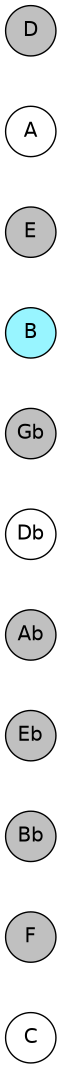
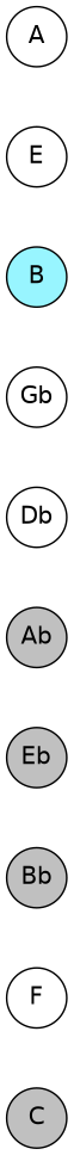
  graph {
    mindist=.1
    node [fillcolor=white fontname=Helvetica margin=0 shape=circle style=filled]
    edge [style=invis]
-   E [fillcolor=gray]
+   E
    B [fillcolor=cadetblue1]
-   Gb [fillcolor=gray]
+   Gb
    Db
    Ab [fillcolor=gray]
    Eb [fillcolor=gray]
    Bb [fillcolor=gray]
-   F [fillcolor=gray]
-   C
-   D [fillcolor=gray]
+   F
+   C [fillcolor=gray]
    A
    subgraph sub_1 {
      E
      B
      Gb
      Db
      Ab
      Eb
      Bb
      F
      C
-     D
      A
    }
    E -- B
    B -- Gb
    Gb -- Db
    Db -- Ab
    Ab -- Eb
    Eb -- Bb
    Bb -- F
    F -- C
-   D -- A
    A -- E
  }
